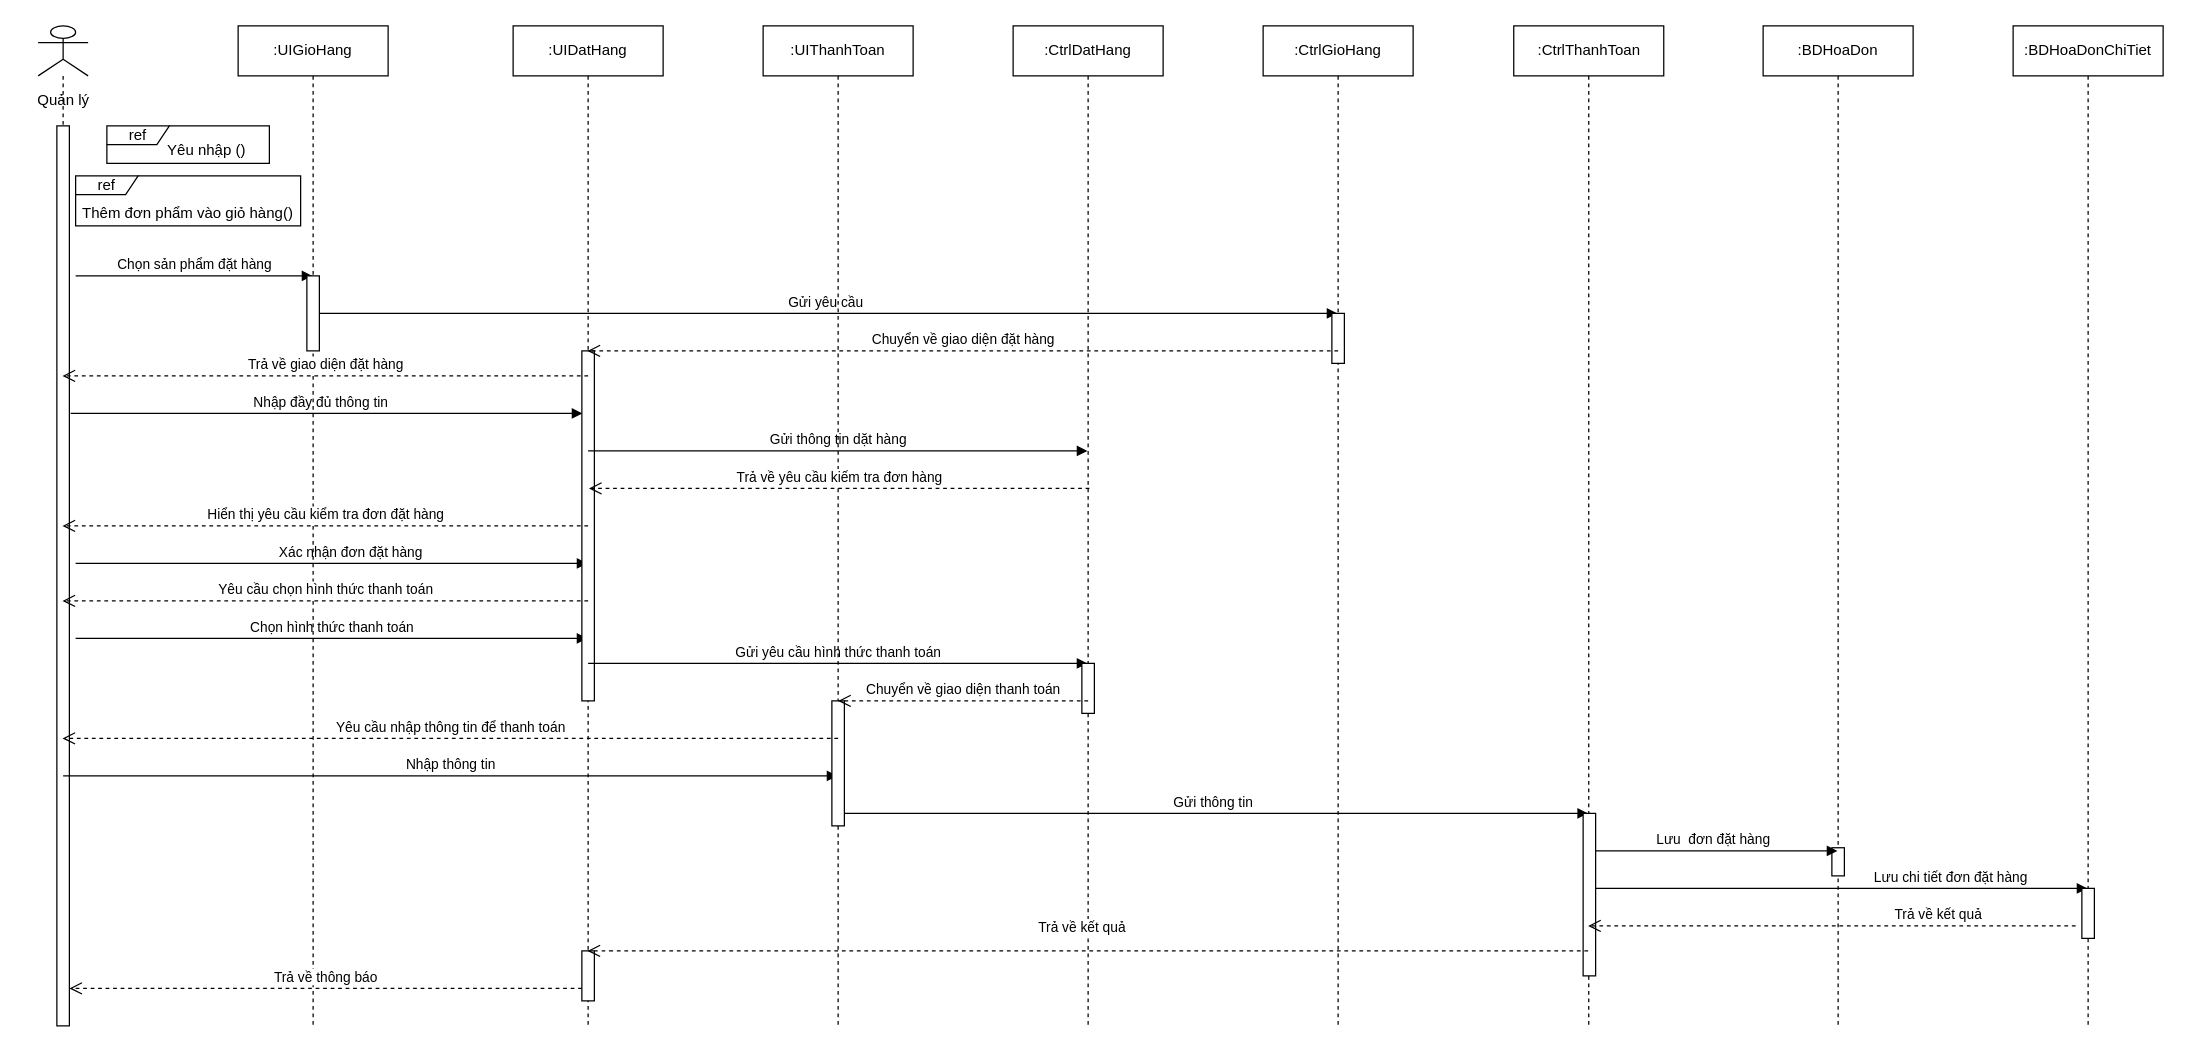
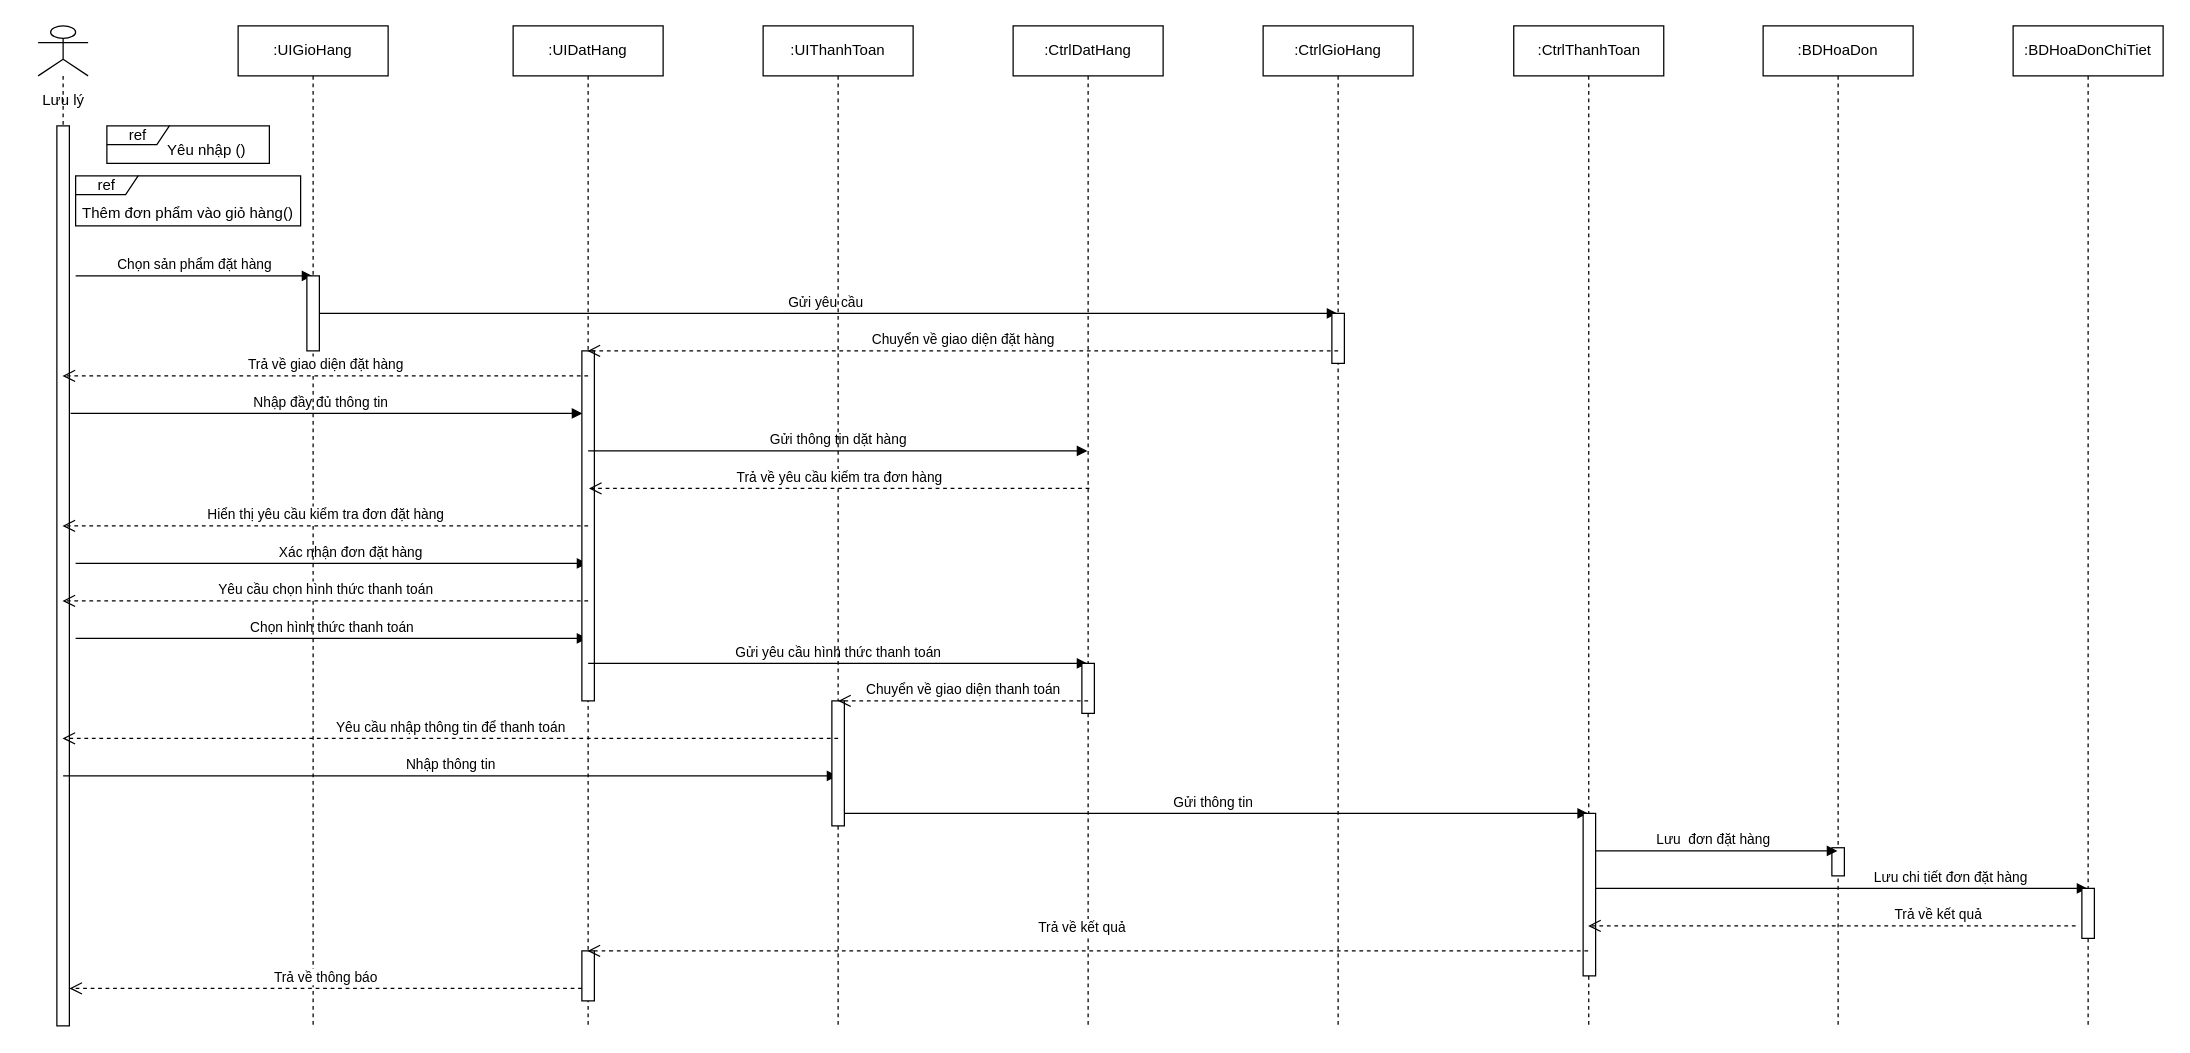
  <mxCell id="0" />
  <mxCell id="1" parent="0" />
  <mxCell id="2" value="" style="shape=umlLifeline;participant=umlActor;perimeter=lifelinePerimeter;whiteSpace=wrap;html=1;container=1;collapsible=0;recursiveResize=0;verticalAlign=top;spacingTop=36;outlineConnect=0;" vertex="1" parent="1"><mxGeometry x="30" y="20" width="40" height="800" as="geometry" /></mxCell>
- <mxCell id="3" value="Quản lý" style="text;html=1;align=center;verticalAlign=middle;resizable=0;points=[];autosize=1;" vertex="1" parent="2"><mxGeometry x="-10" y="50" width="60" height="20" as="geometry" /></mxCell>
+ <mxCell id="3" value="Lưu lý" style="text;html=1;align=center;verticalAlign=middle;resizable=0;points=[];autosize=1;" vertex="1" parent="2"><mxGeometry x="-10" y="50" width="60" height="20" as="geometry" /></mxCell>
  <mxCell id="4" value="" style="html=1;points=[];perimeter=orthogonalPerimeter;" vertex="1" parent="2"><mxGeometry x="15" y="80" width="10" height="720" as="geometry" /></mxCell>
  <mxCell id="5" value="Chọn sản phẩm đặt hàng" style="html=1;verticalAlign=bottom;endArrow=block;" edge="1" parent="2" target="10"><mxGeometry width="80" relative="1" as="geometry"><mxPoint x="30" y="200" as="sourcePoint" /><mxPoint x="110" y="200" as="targetPoint" /></mxGeometry></mxCell>
  <mxCell id="6" value="&lt;div&gt;Nhập đầy đủ thông tin&lt;/div&gt;" style="html=1;verticalAlign=bottom;endArrow=block;" edge="1" parent="2"><mxGeometry x="-0.023" width="80" relative="1" as="geometry"><mxPoint x="26" y="310" as="sourcePoint" /><mxPoint x="435.5" y="310" as="targetPoint" /><mxPoint as="offset" /></mxGeometry></mxCell>
  <mxCell id="7" value="Xác nhận đơn đặt hàng" style="html=1;verticalAlign=bottom;endArrow=block;" edge="1" parent="2" target="21"><mxGeometry x="0.074" width="80" relative="1" as="geometry"><mxPoint x="30" y="430" as="sourcePoint" /><mxPoint x="110" y="430" as="targetPoint" /><mxPoint as="offset" /></mxGeometry></mxCell>
  <mxCell id="8" value="Chọn hình thức thanh toán" style="html=1;verticalAlign=bottom;endArrow=block;" edge="1" parent="2" target="21"><mxGeometry width="80" relative="1" as="geometry"><mxPoint x="30" y="490" as="sourcePoint" /><mxPoint x="110" y="490" as="targetPoint" /></mxGeometry></mxCell>
  <mxCell id="9" value="Nhập thông tin" style="html=1;verticalAlign=bottom;endArrow=block;" edge="1" parent="2" target="28"><mxGeometry width="80" relative="1" as="geometry"><mxPoint x="20" y="600" as="sourcePoint" /><mxPoint x="100" y="600" as="targetPoint" /><Array as="points"><mxPoint x="80" y="600" /></Array></mxGeometry></mxCell>
  <mxCell id="10" value=":UIGioHang" style="shape=umlLifeline;perimeter=lifelinePerimeter;whiteSpace=wrap;html=1;container=1;collapsible=0;recursiveResize=0;outlineConnect=0;" vertex="1" parent="1"><mxGeometry x="190" y="20" width="120" height="800" as="geometry" /></mxCell>
  <mxCell id="11" value="Gửi yêu cầu" style="html=1;verticalAlign=bottom;endArrow=block;" edge="1" parent="10" target="13"><mxGeometry width="80" relative="1" as="geometry"><mxPoint x="60" y="230" as="sourcePoint" /><mxPoint x="140" y="230" as="targetPoint" /></mxGeometry></mxCell>
  <mxCell id="12" value="" style="html=1;points=[];perimeter=orthogonalPerimeter;" vertex="1" parent="10"><mxGeometry x="55" y="200" width="10" height="60" as="geometry" /></mxCell>
  <mxCell id="13" value=":CtrlGioHang" style="shape=umlLifeline;perimeter=lifelinePerimeter;whiteSpace=wrap;html=1;container=1;collapsible=0;recursiveResize=0;outlineConnect=0;" vertex="1" parent="1"><mxGeometry x="1010" y="20" width="120" height="800" as="geometry" /></mxCell>
  <mxCell id="14" value="" style="html=1;points=[];perimeter=orthogonalPerimeter;" vertex="1" parent="13"><mxGeometry x="55" y="230" width="10" height="40" as="geometry" /></mxCell>
  <mxCell id="15" value="&lt;div&gt;:BDHoaDon&lt;/div&gt;" style="shape=umlLifeline;perimeter=lifelinePerimeter;whiteSpace=wrap;html=1;container=1;collapsible=0;recursiveResize=0;outlineConnect=0;" vertex="1" parent="1"><mxGeometry x="1410" y="20" width="120" height="800" as="geometry" /></mxCell>
  <mxCell id="16" value="" style="html=1;points=[];perimeter=orthogonalPerimeter;" vertex="1" parent="15"><mxGeometry x="55" y="657.5" width="10" height="22.5" as="geometry" /></mxCell>
  <mxCell id="17" value="ref" style="shape=umlFrame;whiteSpace=wrap;html=1;width=50;height=15;" vertex="1" parent="1"><mxGeometry x="85" y="100" width="130" height="30" as="geometry" /></mxCell>
  <mxCell id="18" value="Yêu nhập ()" style="text;html=1;strokeColor=none;fillColor=none;align=center;verticalAlign=middle;whiteSpace=wrap;rounded=0;" vertex="1" parent="1"><mxGeometry x="120" y="110" width="90" height="20" as="geometry" /></mxCell>
  <mxCell id="19" value="ref" style="shape=umlFrame;whiteSpace=wrap;html=1;width=50;height=15;" vertex="1" parent="1"><mxGeometry x="60" y="140" width="180" height="40" as="geometry" /></mxCell>
  <mxCell id="20" value="Thêm đơn phẩm vào giỏ hàng()" style="text;html=1;strokeColor=none;fillColor=none;align=center;verticalAlign=middle;whiteSpace=wrap;rounded=0;" vertex="1" parent="1"><mxGeometry x="55" y="160" width="190" height="20" as="geometry" /></mxCell>
  <mxCell id="21" value=":UIDatHang" style="shape=umlLifeline;perimeter=lifelinePerimeter;whiteSpace=wrap;html=1;container=1;collapsible=0;recursiveResize=0;outlineConnect=0;" vertex="1" parent="1"><mxGeometry x="410" y="20" width="120" height="800" as="geometry" /></mxCell>
  <mxCell id="22" value="" style="html=1;points=[];perimeter=orthogonalPerimeter;" vertex="1" parent="21"><mxGeometry x="55" y="260" width="10" height="280" as="geometry" /></mxCell>
  <mxCell id="23" value="Gửi thông tin dặt hàng" style="html=1;verticalAlign=bottom;endArrow=block;" edge="1" parent="21" target="26"><mxGeometry width="80" relative="1" as="geometry"><mxPoint x="60" y="340" as="sourcePoint" /><mxPoint x="140" y="340" as="targetPoint" /></mxGeometry></mxCell>
  <mxCell id="24" value="Gửi yêu cầu hình thức thanh toán" style="html=1;verticalAlign=bottom;endArrow=block;" edge="1" parent="21" target="26"><mxGeometry width="80" relative="1" as="geometry"><mxPoint x="60" y="510" as="sourcePoint" /><mxPoint x="140" y="510" as="targetPoint" /></mxGeometry></mxCell>
  <mxCell id="25" value="" style="html=1;points=[];perimeter=orthogonalPerimeter;" vertex="1" parent="21"><mxGeometry x="55" y="740" width="10" height="40" as="geometry" /></mxCell>
  <mxCell id="26" value=":CtrlDatHang" style="shape=umlLifeline;perimeter=lifelinePerimeter;whiteSpace=wrap;html=1;container=1;collapsible=0;recursiveResize=0;outlineConnect=0;" vertex="1" parent="1"><mxGeometry x="810" y="20" width="120" height="800" as="geometry" /></mxCell>
  <mxCell id="27" value="" style="html=1;points=[];perimeter=orthogonalPerimeter;" vertex="1" parent="26"><mxGeometry x="55" y="510" width="10" height="40" as="geometry" /></mxCell>
  <mxCell id="28" value=":UIThanhToan" style="shape=umlLifeline;perimeter=lifelinePerimeter;whiteSpace=wrap;html=1;container=1;collapsible=0;recursiveResize=0;outlineConnect=0;" vertex="1" parent="1"><mxGeometry x="610" y="20" width="120" height="800" as="geometry" /></mxCell>
  <mxCell id="29" value="Gửi thông tin" style="html=1;verticalAlign=bottom;endArrow=block;" edge="1" parent="28" target="31"><mxGeometry width="80" relative="1" as="geometry"><mxPoint x="60" y="630" as="sourcePoint" /><mxPoint x="140" y="630" as="targetPoint" /></mxGeometry></mxCell>
  <mxCell id="30" value="" style="html=1;points=[];perimeter=orthogonalPerimeter;" vertex="1" parent="28"><mxGeometry x="55" y="540" width="10" height="100" as="geometry" /></mxCell>
  <mxCell id="31" value=":CtrlThanhToan" style="shape=umlLifeline;perimeter=lifelinePerimeter;whiteSpace=wrap;html=1;container=1;collapsible=0;recursiveResize=0;outlineConnect=0;" vertex="1" parent="1"><mxGeometry x="1210.5" y="20" width="120" height="800" as="geometry" /></mxCell>
  <mxCell id="32" value="Lưu&amp;nbsp; đơn đặt hàng" style="html=1;verticalAlign=bottom;endArrow=block;" edge="1" parent="31" target="15"><mxGeometry x="0.003" width="80" relative="1" as="geometry"><mxPoint x="59.5" y="660" as="sourcePoint" /><mxPoint x="139.5" y="660" as="targetPoint" /><mxPoint as="offset" /></mxGeometry></mxCell>
  <mxCell id="33" value="Lưu chi tiết đơn đặt hàng" style="html=1;verticalAlign=bottom;endArrow=block;" edge="1" parent="31" target="35"><mxGeometry x="0.453" width="80" relative="1" as="geometry"><mxPoint x="58.5" y="690" as="sourcePoint" /><mxPoint x="448" y="690" as="targetPoint" /><mxPoint as="offset" /></mxGeometry></mxCell>
  <mxCell id="34" value="" style="html=1;points=[];perimeter=orthogonalPerimeter;" vertex="1" parent="31"><mxGeometry x="55.5" y="630" width="10" height="130" as="geometry" /></mxCell>
  <mxCell id="35" value="&lt;div&gt;:BDHoaDonChiTiet&lt;/div&gt;" style="shape=umlLifeline;perimeter=lifelinePerimeter;whiteSpace=wrap;html=1;container=1;collapsible=0;recursiveResize=0;outlineConnect=0;" vertex="1" parent="1"><mxGeometry x="1610" y="20" width="120" height="800" as="geometry" /></mxCell>
  <mxCell id="36" value="" style="html=1;points=[];perimeter=orthogonalPerimeter;" vertex="1" parent="35"><mxGeometry x="55" y="690" width="10" height="40" as="geometry" /></mxCell>
  <mxCell id="37" value="Chuyển về giao diện đặt hàng" style="html=1;verticalAlign=bottom;endArrow=open;dashed=1;endSize=8;" edge="1" parent="1" target="21"><mxGeometry relative="1" as="geometry"><mxPoint x="1070" y="280" as="sourcePoint" /><mxPoint x="990" y="280" as="targetPoint" /></mxGeometry></mxCell>
  <mxCell id="38" value="Trả về giao diện đặt hàng" style="html=1;verticalAlign=bottom;endArrow=open;dashed=1;endSize=8;" edge="1" parent="1" target="2"><mxGeometry relative="1" as="geometry"><mxPoint x="470" y="300" as="sourcePoint" /><mxPoint x="390" y="300" as="targetPoint" /></mxGeometry></mxCell>
  <mxCell id="39" value="Trả về yêu cầu kiếm tra đơn hàng" style="html=1;verticalAlign=bottom;endArrow=open;dashed=1;endSize=8;" edge="1" parent="1"><mxGeometry relative="1" as="geometry"><mxPoint x="871" y="390" as="sourcePoint" /><mxPoint x="470.667" y="390" as="targetPoint" /></mxGeometry></mxCell>
  <mxCell id="40" value="Hiển thị yêu cầu kiểm tra đơn đặt hàng" style="html=1;verticalAlign=bottom;endArrow=open;dashed=1;endSize=8;" edge="1" parent="1" target="2"><mxGeometry relative="1" as="geometry"><mxPoint x="470" y="420" as="sourcePoint" /><mxPoint x="390" y="420" as="targetPoint" /></mxGeometry></mxCell>
  <mxCell id="41" value="Yêu cầu chọn hình thức thanh toán" style="html=1;verticalAlign=bottom;endArrow=open;dashed=1;endSize=8;" edge="1" parent="1" target="2"><mxGeometry relative="1" as="geometry"><mxPoint x="470" y="480" as="sourcePoint" /><mxPoint x="380" y="480" as="targetPoint" /></mxGeometry></mxCell>
  <mxCell id="42" value="Chuyển về giao diện thanh toán" style="html=1;verticalAlign=bottom;endArrow=open;dashed=1;endSize=8;" edge="1" parent="1"><mxGeometry relative="1" as="geometry"><mxPoint x="870" y="560" as="sourcePoint" /><mxPoint x="670" y="560" as="targetPoint" /></mxGeometry></mxCell>
  <mxCell id="43" value="Yêu cầu nhập thông tin để thanh toán" style="html=1;verticalAlign=bottom;endArrow=open;dashed=1;endSize=8;" edge="1" parent="1" target="2"><mxGeometry relative="1" as="geometry"><mxPoint x="670" y="590" as="sourcePoint" /><mxPoint x="590" y="590" as="targetPoint" /></mxGeometry></mxCell>
  <mxCell id="44" value="Trả về kết quả" style="html=1;verticalAlign=bottom;endArrow=open;dashed=1;endSize=8;" edge="1" parent="1" target="31"><mxGeometry x="-0.436" relative="1" as="geometry"><mxPoint x="1660" y="740" as="sourcePoint" /><mxPoint x="1580" y="740" as="targetPoint" /><mxPoint as="offset" /></mxGeometry></mxCell>
  <mxCell id="45" value="Trả về kết quả" style="html=1;verticalAlign=bottom;endArrow=open;dashed=1;endSize=8;" edge="1" parent="1" source="31" target="21"><mxGeometry x="0.012" y="-10" relative="1" as="geometry"><mxPoint x="1260" y="770" as="sourcePoint" /><mxPoint x="1180" y="770" as="targetPoint" /><Array as="points"><mxPoint x="480" y="760" /></Array><mxPoint as="offset" /></mxGeometry></mxCell>
  <mxCell id="46" value="Trả về thông báo" style="html=1;verticalAlign=bottom;endArrow=open;dashed=1;endSize=8;" edge="1" parent="1"><mxGeometry relative="1" as="geometry"><mxPoint x="465" y="790" as="sourcePoint" /><mxPoint x="55" y="790" as="targetPoint" /></mxGeometry></mxCell>
